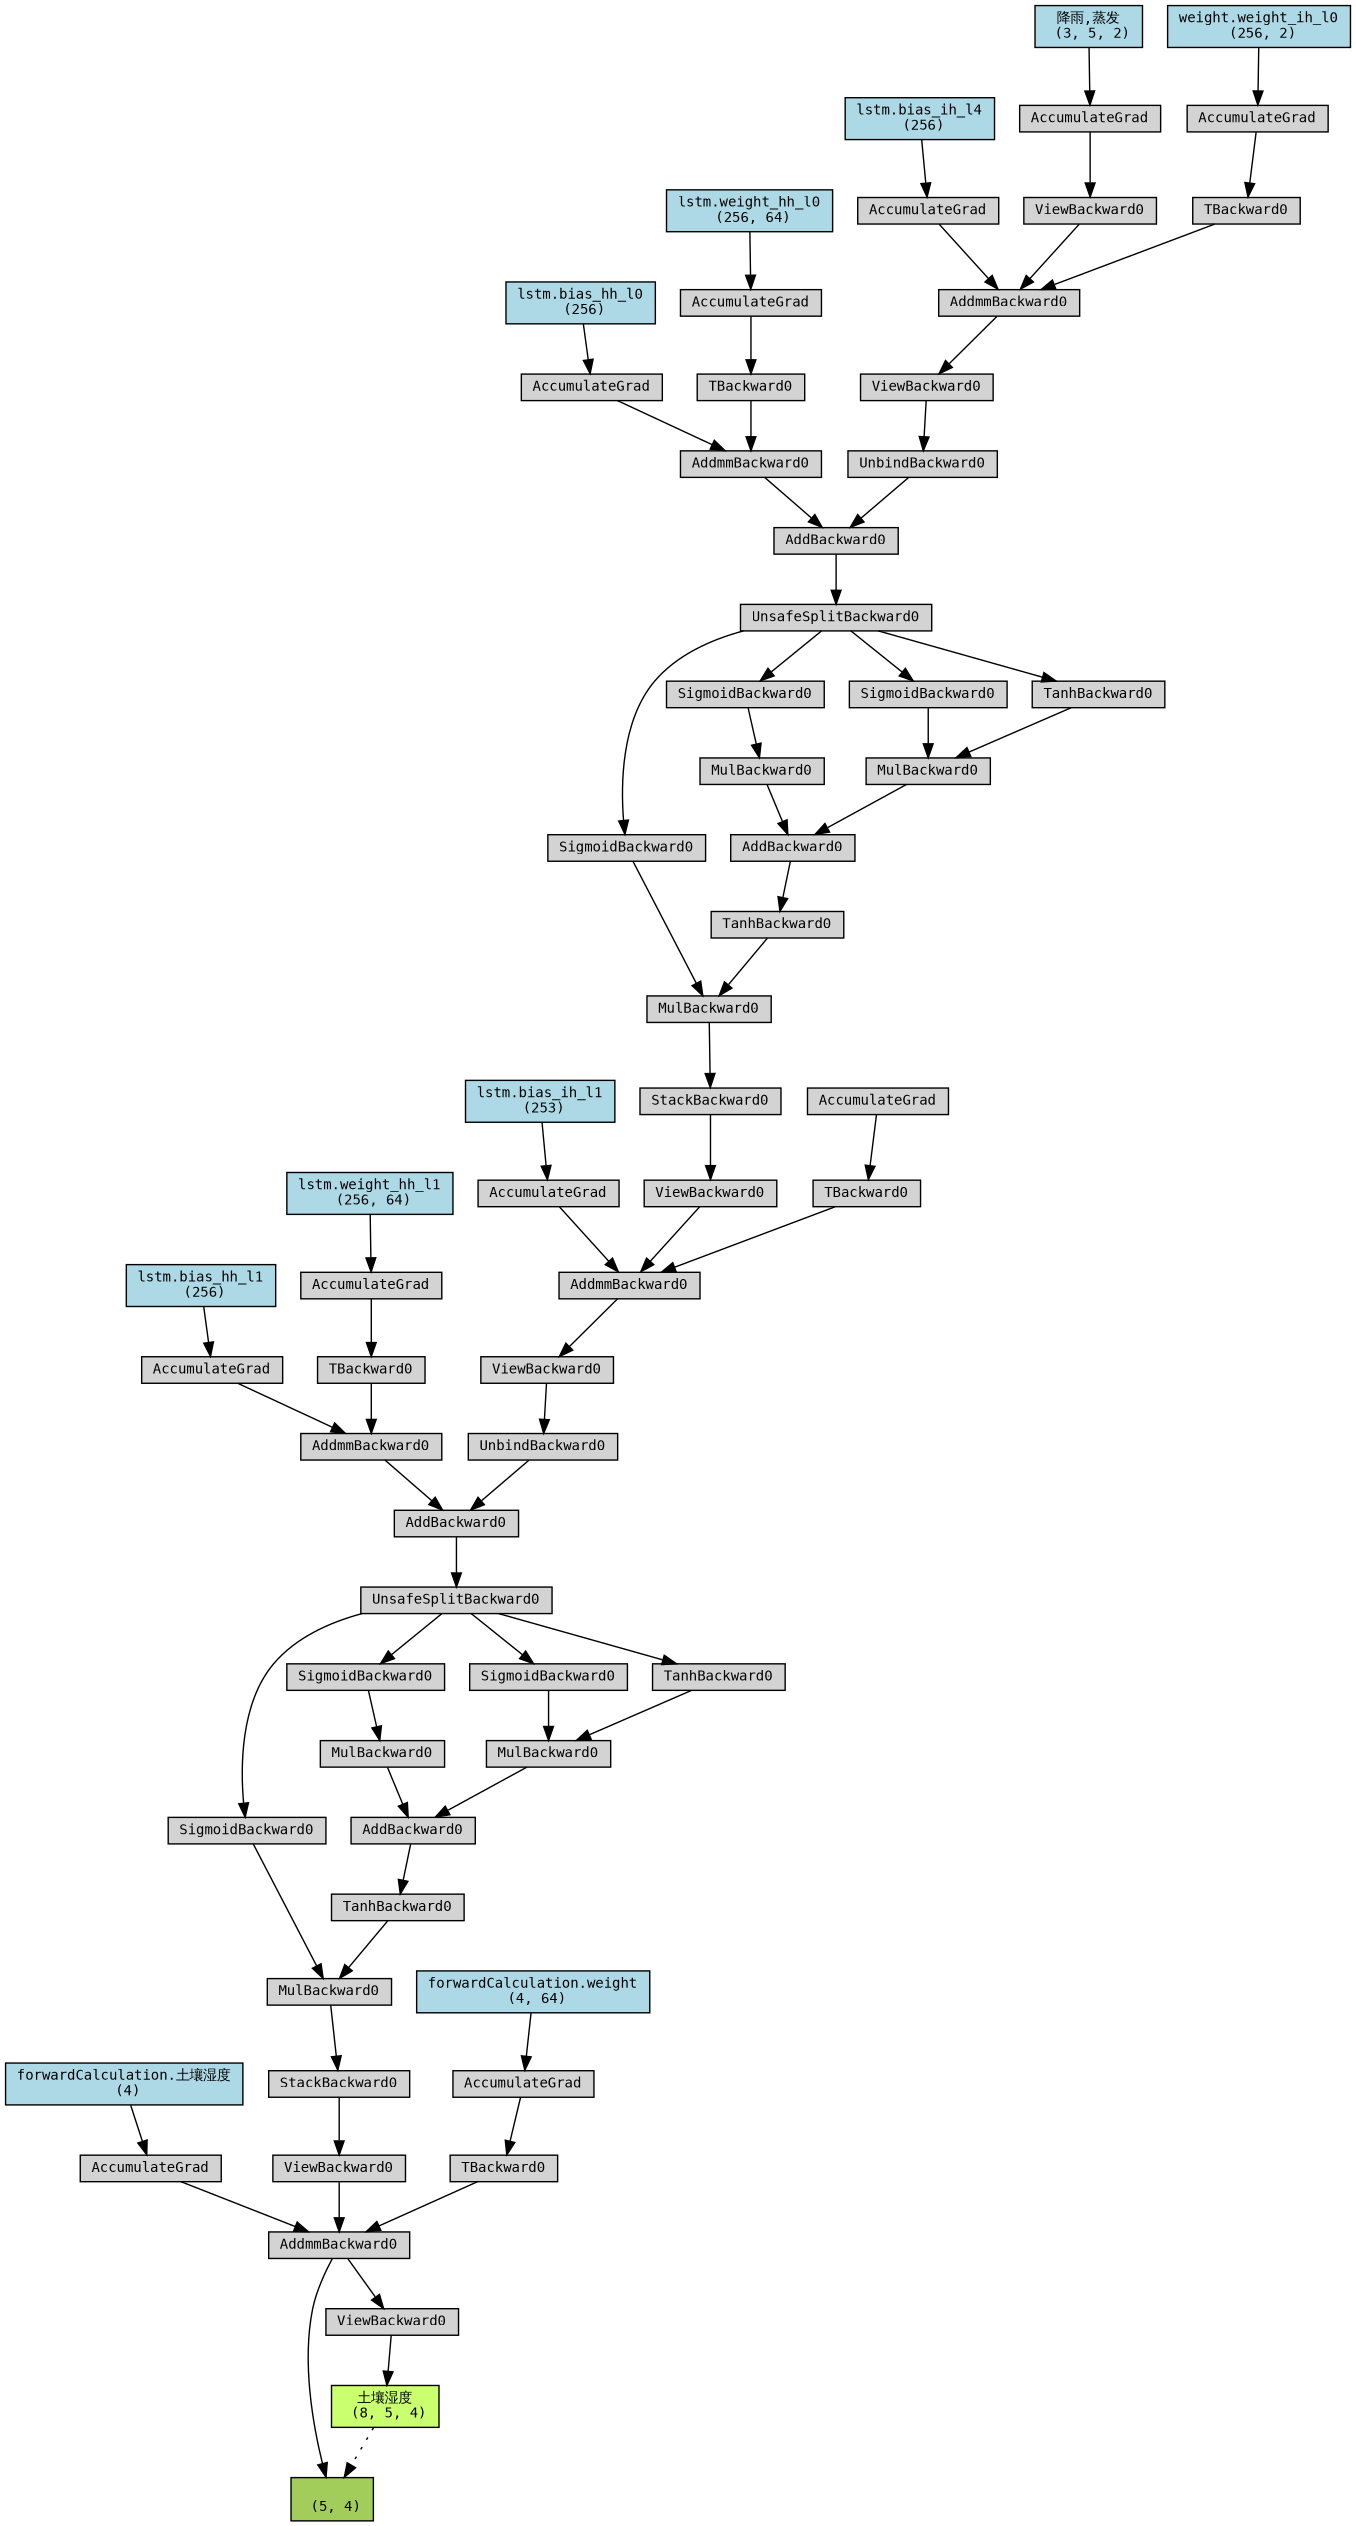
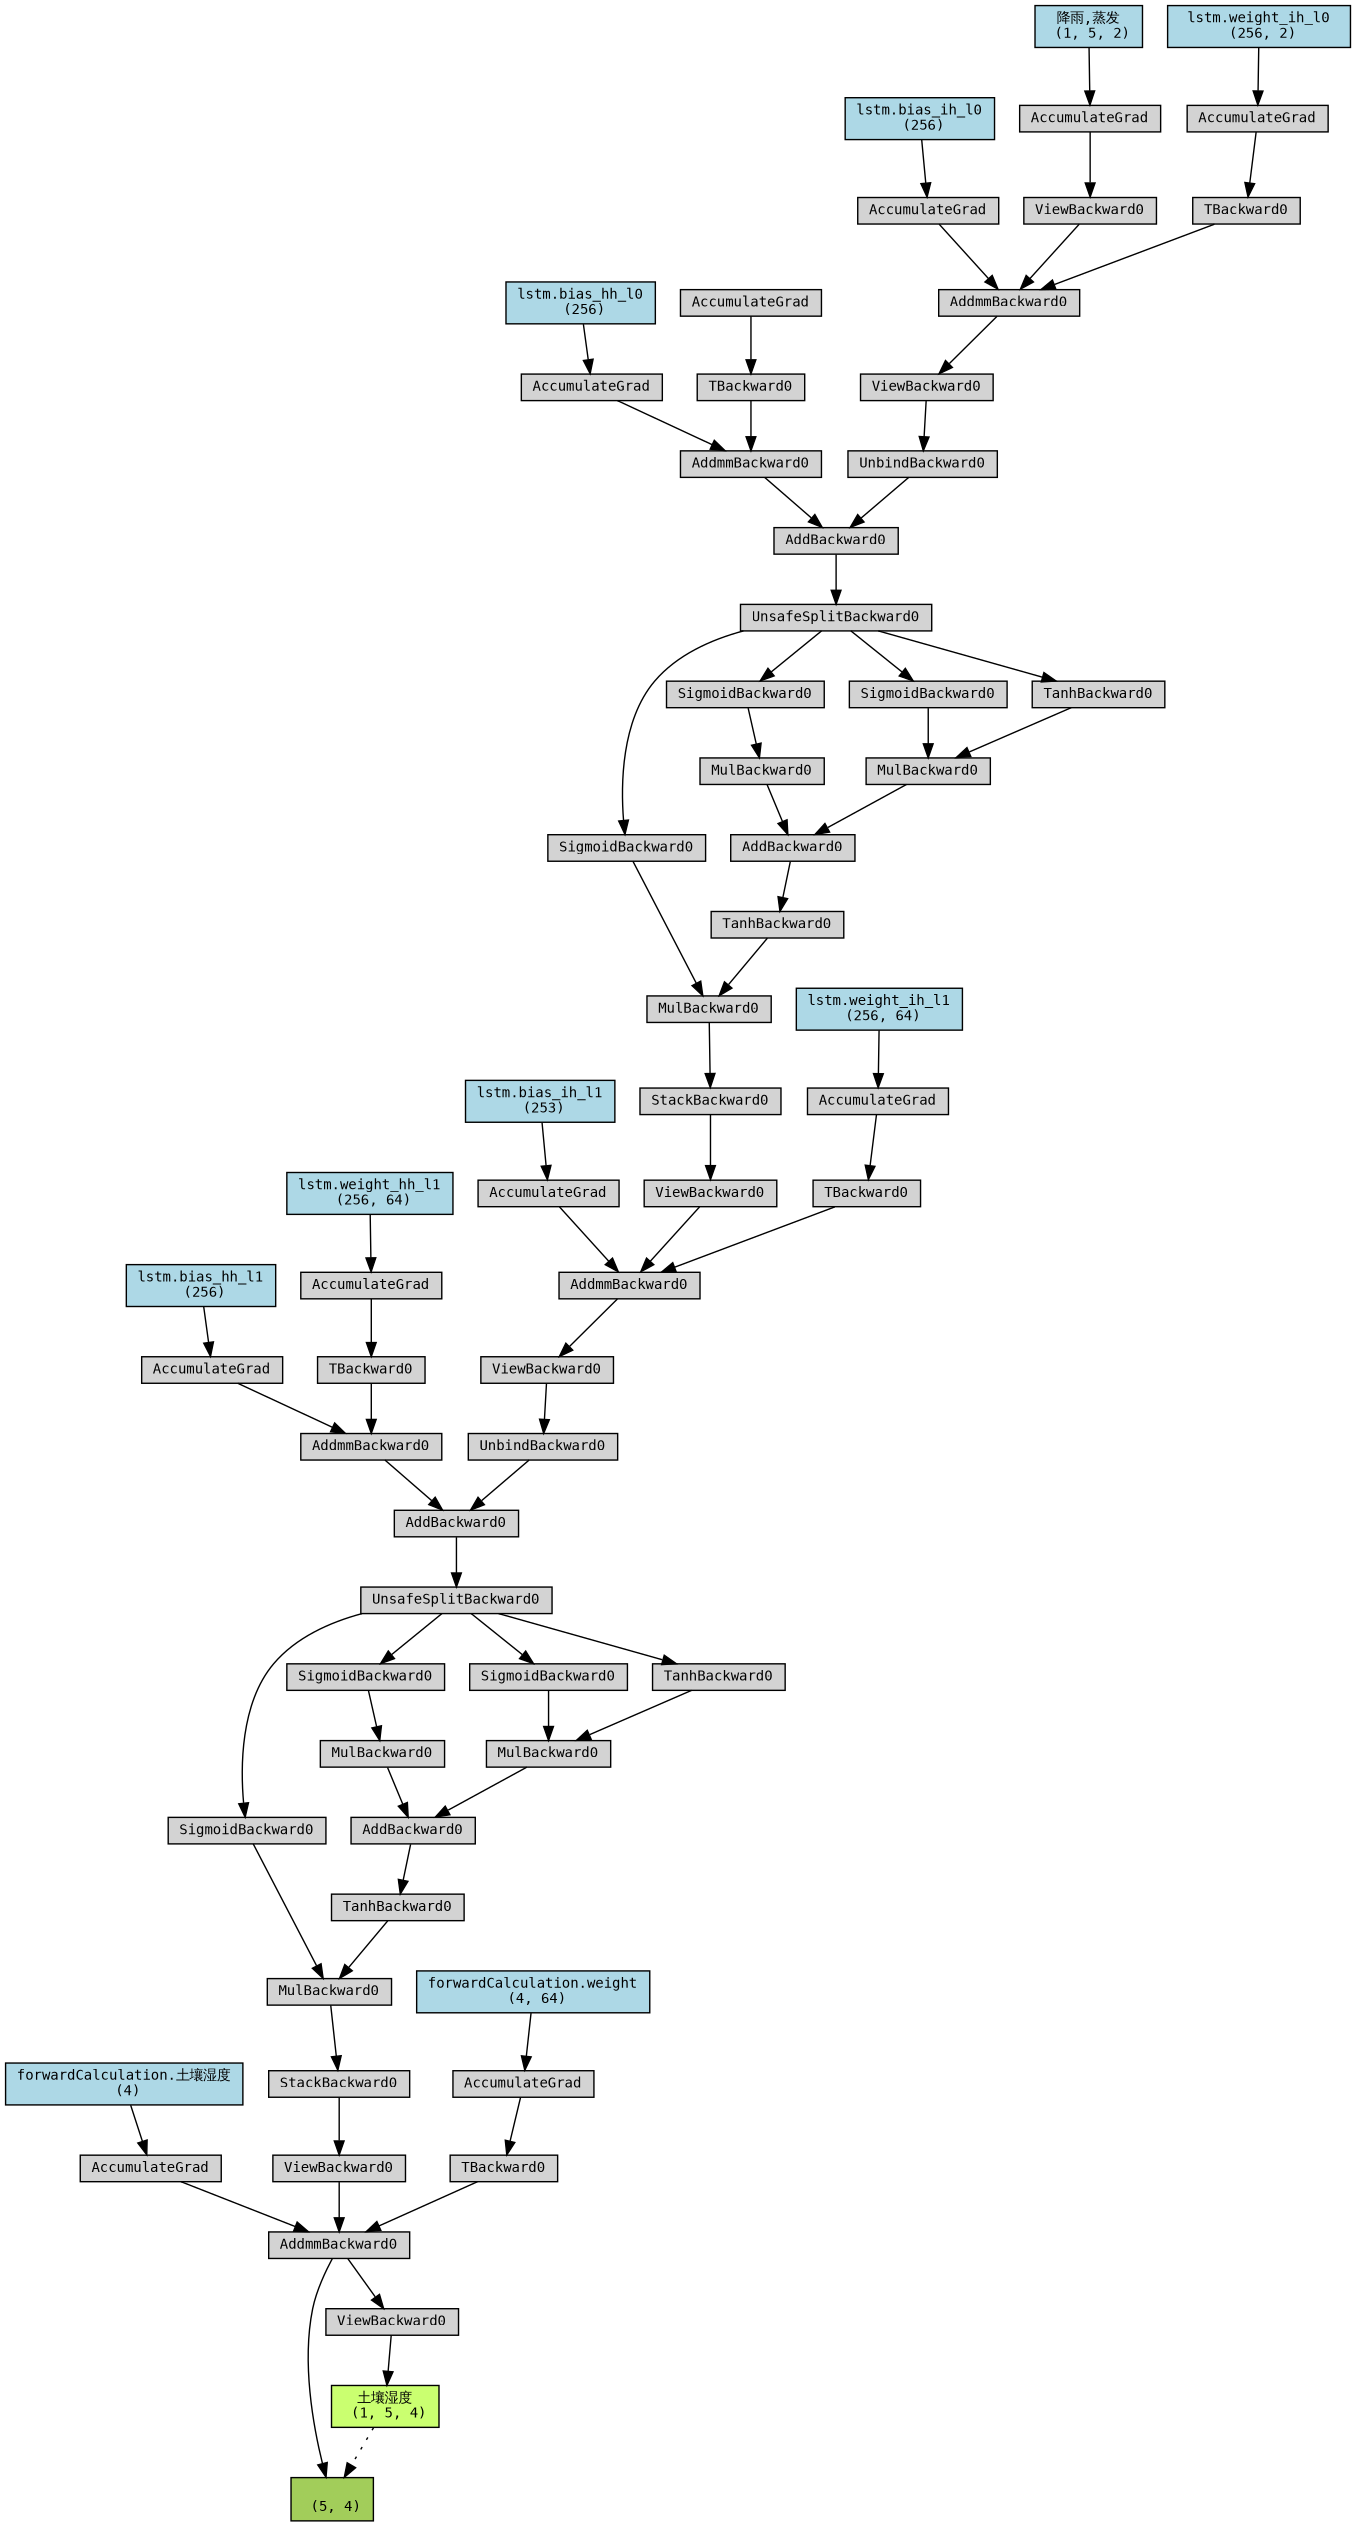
  digraph {
    node [align=left fontname=monospace fontsize=10 ranksep=0.1 shape=box style=filled]
-   n1 [fillcolor=darkolivegreen1 height=0.2 label="土壤湿度\n (8, 5, 4)"]
+   n1 [fillcolor=darkolivegreen1 height=0.2 label="土壤湿度\n (1, 5, 4)"]
    n2 [fillcolor=darkolivegreen3 height=0.2 label="\n (5, 4)"]
    n3 [height=0.2 label=ViewBackward0]
    n4 [height=0.2 label=AddmmBackward0]
    n5 [height=0.2 label=AccumulateGrad]
    n6 [fillcolor=lightblue height=0.2 label="forwardCalculation.土壤湿度\n (4)"]
    n7 [height=0.2 label=ViewBackward0]
    n8 [height=0.2 label=StackBackward0]
    n9 [height=0.2 label=MulBackward0]
    n10 [height=0.2 label=SigmoidBackward0]
    n11 [height=0.2 label=UnsafeSplitBackward0]
    n12 [height=0.2 label=SigmoidBackward0]
    n13 [height=0.2 label=SigmoidBackward0]
    n14 [height=0.2 label=TanhBackward0]
    n15 [height=0.2 label=MulBackward0]
    n16 [height=0.2 label=MulBackward0]
    n17 [height=0.2 label=AddBackward0]
    n18 [height=0.2 label=AddmmBackward0]
    n19 [height=0.2 label=AccumulateGrad]
    n20 [fillcolor=lightblue height=0.2 label="lstm.bias_hh_l1\n (256)"]
    n21 [height=0.2 label=TBackward0]
    n22 [height=0.2 label=AccumulateGrad]
    n23 [fillcolor=lightblue height=0.2 label="lstm.weight_hh_l1\n (256, 64)"]
    n24 [height=0.2 label=UnbindBackward0]
    n25 [height=0.2 label=ViewBackward0]
    n26 [height=0.2 label=AddmmBackward0]
    n27 [height=0.2 label=AccumulateGrad]
    n28 [fillcolor=lightblue height=0.2 label="lstm.bias_ih_l1\n (253)"]
    n29 [height=0.2 label=ViewBackward0]
    n30 [height=0.2 label=StackBackward0]
    n31 [height=0.2 label=MulBackward0]
    n32 [height=0.2 label=SigmoidBackward0]
    n33 [height=0.2 label=UnsafeSplitBackward0]
    n34 [height=0.2 label=SigmoidBackward0]
    n35 [height=0.2 label=SigmoidBackward0]
    n36 [height=0.2 label=TanhBackward0]
    n37 [height=0.2 label=MulBackward0]
    n38 [height=0.2 label=MulBackward0]
    n39 [height=0.2 label=AddBackward0]
    n40 [height=0.2 label=AddmmBackward0]
    n41 [height=0.2 label=AccumulateGrad]
    n42 [fillcolor=lightblue height=0.2 label="lstm.bias_hh_l0\n (256)"]
    n43 [height=0.2 label=TBackward0]
    n44 [height=0.2 label=AccumulateGrad]
-   n45 [fillcolor=lightblue height=0.2 label="lstm.weight_hh_l0\n (256, 64)"]
    n46 [height=0.2 label=UnbindBackward0]
    n47 [height=0.2 label=ViewBackward0]
    n48 [height=0.2 label=AddmmBackward0]
    n49 [height=0.2 label=AccumulateGrad]
-   n50 [fillcolor=lightblue height=0.2 label="lstm.bias_ih_l4\n (256)"]
+   n50 [fillcolor=lightblue height=0.2 label="lstm.bias_ih_l0\n (256)"]
    n51 [height=0.2 label=ViewBackward0]
    n52 [height=0.2 label=AccumulateGrad]
-   n53 [fillcolor=lightblue height=0.2 label="降雨,蒸发\n (3, 5, 2)"]
+   n53 [fillcolor=lightblue height=0.2 label="降雨,蒸发\n (1, 5, 2)"]
    n54 [height=0.2 label=TBackward0]
    n55 [height=0.2 label=AccumulateGrad]
-   n56 [fillcolor=lightblue height=0.2 label="weight.weight_ih_l0\n (256, 2)"]
+   n56 [fillcolor=lightblue height=0.2 label="lstm.weight_ih_l0\n (256, 2)"]
    n57 [height=0.2 label=TanhBackward0]
    n58 [height=0.2 label=AddBackward0]
    n59 [height=0.2 label=TBackward0]
    n60 [height=0.2 label=AccumulateGrad]
+   n61 [fillcolor=lightblue height=0.2 label="lstm.weight_ih_l1\n (256, 64)"]
    n62 [height=0.2 label=TanhBackward0]
    n63 [height=0.2 label=AddBackward0]
    n64 [height=0.2 label=TBackward0]
    n65 [height=0.2 label=AccumulateGrad]
    n66 [fillcolor=lightblue height=0.2 label="forwardCalculation.weight\n (4, 64)"]
    n1 -> n2 [style=dotted]
    n3 -> n1
    n4 -> n2
    n4 -> n3
    n5 -> n4
    n6 -> n5
    n7 -> n4
    n8 -> n7
    n9 -> n8
    n10 -> n9
    n11 -> n10
    n11 -> n12
    n11 -> n13
    n11 -> n14
    n12 -> n15
    n13 -> n16
    n14 -> n16
    n15 -> n63
    n16 -> n63
    n17 -> n11
    n18 -> n17
    n19 -> n18
    n20 -> n19
    n21 -> n18
    n22 -> n21
    n23 -> n22
    n24 -> n17
    n25 -> n24
    n26 -> n25
    n27 -> n26
    n28 -> n27
    n29 -> n26
    n30 -> n29
    n31 -> n30
    n32 -> n31
    n33 -> n32
    n33 -> n34
    n33 -> n35
    n33 -> n36
    n34 -> n37
    n35 -> n38
    n36 -> n38
    n37 -> n58
    n38 -> n58
    n39 -> n33
    n40 -> n39
    n41 -> n40
    n42 -> n41
    n43 -> n40
    n44 -> n43
-   n45 -> n44
    n46 -> n39
    n47 -> n46
    n48 -> n47
    n49 -> n48
    n50 -> n49
    n51 -> n48
    n52 -> n51
    n53 -> n52
    n54 -> n48
    n55 -> n54
    n56 -> n55
    n57 -> n31
    n58 -> n57
    n59 -> n26
    n60 -> n59
+   n61 -> n60
    n62 -> n9
    n63 -> n62
    n64 -> n4
    n65 -> n64
    n66 -> n65
  }
